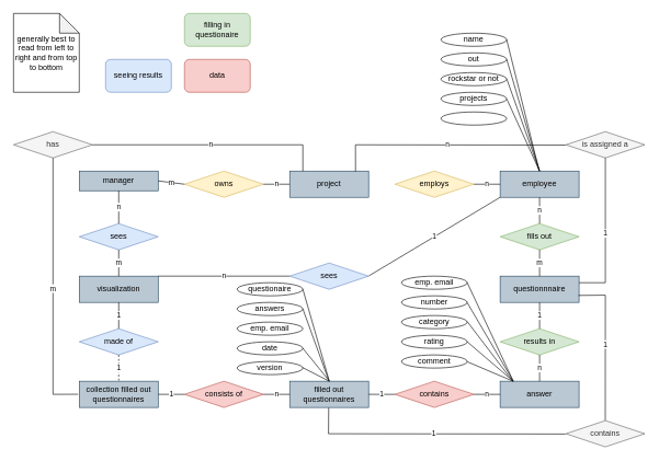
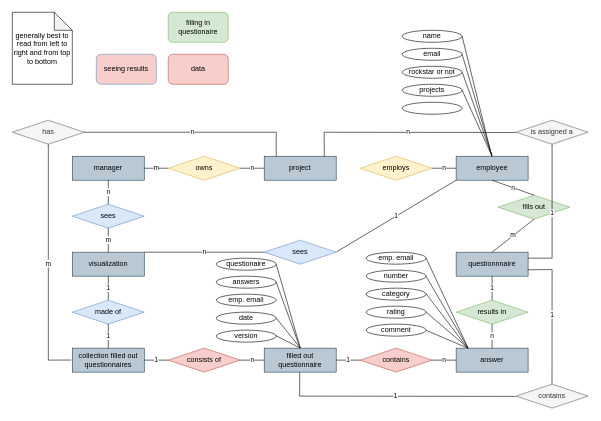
  <mxCell id="0" />
  <mxCell id="1" parent="0" />
- <mxCell id="2" value="&lt;div&gt;filled out &lt;br&gt;&lt;/div&gt;&lt;div&gt;questionnaires&lt;/div&gt;" style="rounded=0;whiteSpace=wrap;html=1;fillColor=#bac8d3;strokeColor=#23445d;" parent="1" vertex="1"><mxGeometry x="440" y="580" width="120" height="40" as="geometry" /></mxCell>
+ <mxCell id="2" value="&lt;div&gt;filled out &lt;br&gt;&lt;/div&gt;&lt;div&gt;questionnaire&lt;/div&gt;" style="rounded=0;whiteSpace=wrap;html=1;fillColor=#bac8d3;strokeColor=#23445d;" parent="1" vertex="1"><mxGeometry x="440" y="580" width="120" height="40" as="geometry" /></mxCell>
  <mxCell id="3" value="answer" style="rounded=0;whiteSpace=wrap;html=1;fillColor=#bac8d3;strokeColor=#23445d;" parent="1" vertex="1"><mxGeometry x="760" y="580" width="120" height="40" as="geometry" /></mxCell>
  <mxCell id="4" value="questionnnaire" style="rounded=0;whiteSpace=wrap;html=1;fillColor=#bac8d3;strokeColor=#23445d;" parent="1" vertex="1"><mxGeometry x="760" y="420" width="120" height="40" as="geometry" /></mxCell>
  <mxCell id="5" value="collection filled out questionnaires" style="rounded=0;whiteSpace=wrap;html=1;fillColor=#bac8d3;strokeColor=#23445d;" parent="1" vertex="1"><mxGeometry x="120" y="580" width="120" height="40" as="geometry" /></mxCell>
  <mxCell id="6" value="project" style="rounded=0;whiteSpace=wrap;html=1;fillColor=#bac8d3;strokeColor=#23445d;" parent="1" vertex="1"><mxGeometry x="440" y="260" width="120" height="40" as="geometry" /></mxCell>
  <mxCell id="7" value="employee" style="rounded=0;whiteSpace=wrap;html=1;fillColor=#bac8d3;strokeColor=#23445d;" parent="1" vertex="1"><mxGeometry x="760" y="260" width="120" height="40" as="geometry" /></mxCell>
- <mxCell id="8" value="manager" style="rounded=0;whiteSpace=wrap;html=1;fillColor=#bac8d3;strokeColor=#23445d;" parent="1" vertex="1"><mxGeometry x="120" y="260" width="120" height="30" as="geometry" /></mxCell>
+ <mxCell id="8" value="manager" style="rounded=0;whiteSpace=wrap;html=1;fillColor=#bac8d3;strokeColor=#23445d;" parent="1" vertex="1"><mxGeometry x="120" y="260" width="120" height="40" as="geometry" /></mxCell>
  <mxCell id="9" value="owns" style="rhombus;whiteSpace=wrap;html=1;fillColor=#fff2cc;strokeColor=#d6b656;" parent="1" vertex="1"><mxGeometry x="280" y="260" width="120" height="40" as="geometry" /></mxCell>
  <mxCell id="10" value="employs" style="rhombus;whiteSpace=wrap;html=1;fillColor=#fff2cc;strokeColor=#d6b656;" parent="1" vertex="1"><mxGeometry x="600" y="260" width="120" height="40" as="geometry" /></mxCell>
- <mxCell id="11" value="fills out" style="rhombus;whiteSpace=wrap;html=1;fillColor=#d5e8d4;strokeColor=#82b366;" parent="1" vertex="1"><mxGeometry x="760" y="340" width="120" height="40" as="geometry" /></mxCell>
+ <mxCell id="11" value="fills out" style="rhombus;whiteSpace=wrap;html=1;fillColor=#d5e8d4;strokeColor=#82b366;" parent="1" vertex="1"><mxGeometry x="830" y="325" width="120" height="40" as="geometry" /></mxCell>
  <mxCell id="12" value="results in" style="rhombus;whiteSpace=wrap;html=1;fillColor=#d5e8d4;strokeColor=#82b366;" parent="1" vertex="1"><mxGeometry x="760" y="500" width="120" height="40" as="geometry" /></mxCell>
  <mxCell id="13" value="contains" style="rhombus;whiteSpace=wrap;html=1;fillColor=#f8cecc;strokeColor=#b85450;" parent="1" vertex="1"><mxGeometry x="600" y="580" width="120" height="40" as="geometry" /></mxCell>
  <mxCell id="14" value="visualization" style="rounded=0;whiteSpace=wrap;html=1;fillColor=#bac8d3;strokeColor=#23445d;" parent="1" vertex="1"><mxGeometry x="120" y="420" width="120" height="40" as="geometry" /></mxCell>
  <mxCell id="15" value="sees" style="rhombus;whiteSpace=wrap;html=1;fillColor=#dae8fc;strokeColor=#6c8ebf;" parent="1" vertex="1"><mxGeometry x="120" y="340" width="120" height="40" as="geometry" /></mxCell>
  <mxCell id="16" value="made of" style="rhombus;whiteSpace=wrap;html=1;fillColor=#dae8fc;strokeColor=#6c8ebf;" parent="1" vertex="1"><mxGeometry x="120" y="500" width="120" height="40" as="geometry" /></mxCell>
  <mxCell id="17" value="consists of" style="rhombus;whiteSpace=wrap;html=1;fillColor=#f8cecc;strokeColor=#b85450;" parent="1" vertex="1"><mxGeometry x="280" y="580" width="120" height="40" as="geometry" /></mxCell>
  <mxCell id="18" value="m" style="endArrow=none;html=1;rounded=0;entryX=0;entryY=0.5;entryDx=0;entryDy=0;exitX=1;exitY=0.5;exitDx=0;exitDy=0;" parent="1" source="8" target="9" edge="1"><mxGeometry width="50" height="50" relative="1" as="geometry"><mxPoint x="430" y="520" as="sourcePoint" /><mxPoint x="480" y="470" as="targetPoint" /></mxGeometry></mxCell>
  <mxCell id="19" value="n" style="endArrow=none;html=1;rounded=0;entryX=0;entryY=0.5;entryDx=0;entryDy=0;exitX=1;exitY=0.5;exitDx=0;exitDy=0;" parent="1" source="9" target="6" edge="1"><mxGeometry width="50" height="50" relative="1" as="geometry"><mxPoint x="430" y="520" as="sourcePoint" /><mxPoint x="480" y="470" as="targetPoint" /></mxGeometry></mxCell>
  <mxCell id="20" value="n" style="endArrow=none;html=1;rounded=0;entryX=0;entryY=0.5;entryDx=0;entryDy=0;exitX=1;exitY=0.5;exitDx=0;exitDy=0;" parent="1" source="10" target="7" edge="1"><mxGeometry width="50" height="50" relative="1" as="geometry"><mxPoint x="430" y="520" as="sourcePoint" /><mxPoint x="480" y="470" as="targetPoint" /></mxGeometry></mxCell>
  <mxCell id="21" value="n" style="endArrow=none;html=1;rounded=0;entryX=0.5;entryY=1;entryDx=0;entryDy=0;exitX=0.5;exitY=0;exitDx=0;exitDy=0;" parent="1" source="11" target="7" edge="1"><mxGeometry width="50" height="50" relative="1" as="geometry"><mxPoint x="430" y="520" as="sourcePoint" /><mxPoint x="480" y="470" as="targetPoint" /></mxGeometry></mxCell>
  <mxCell id="22" value="m" style="endArrow=none;html=1;rounded=0;entryX=0.5;entryY=1;entryDx=0;entryDy=0;exitX=0.5;exitY=0;exitDx=0;exitDy=0;" parent="1" source="4" target="11" edge="1"><mxGeometry width="50" height="50" relative="1" as="geometry"><mxPoint x="430" y="520" as="sourcePoint" /><mxPoint x="480" y="470" as="targetPoint" /></mxGeometry></mxCell>
  <mxCell id="23" value="1" style="endArrow=none;html=1;rounded=0;entryX=0.5;entryY=1;entryDx=0;entryDy=0;exitX=0.5;exitY=0;exitDx=0;exitDy=0;" parent="1" source="12" target="4" edge="1"><mxGeometry width="50" height="50" relative="1" as="geometry"><mxPoint x="430" y="520" as="sourcePoint" /><mxPoint x="480" y="470" as="targetPoint" /></mxGeometry></mxCell>
  <mxCell id="24" value="n" style="endArrow=none;html=1;rounded=0;exitX=0.5;exitY=0;exitDx=0;exitDy=0;entryX=0.5;entryY=1;entryDx=0;entryDy=0;" parent="1" source="3" target="12" edge="1"><mxGeometry width="50" height="50" relative="1" as="geometry"><mxPoint x="430" y="520" as="sourcePoint" /><mxPoint x="480" y="470" as="targetPoint" /></mxGeometry></mxCell>
  <mxCell id="25" value="n" style="endArrow=none;html=1;rounded=0;entryX=1;entryY=0.5;entryDx=0;entryDy=0;exitX=0;exitY=0.5;exitDx=0;exitDy=0;" parent="1" source="3" target="13" edge="1"><mxGeometry width="50" height="50" relative="1" as="geometry"><mxPoint x="430" y="520" as="sourcePoint" /><mxPoint x="480" y="470" as="targetPoint" /></mxGeometry></mxCell>
  <mxCell id="26" value="1" style="endArrow=none;html=1;rounded=0;exitX=1;exitY=0.5;exitDx=0;exitDy=0;entryX=0;entryY=0.5;entryDx=0;entryDy=0;" parent="1" source="2" target="13" edge="1"><mxGeometry width="50" height="50" relative="1" as="geometry"><mxPoint x="430" y="520" as="sourcePoint" /><mxPoint x="480" y="470" as="targetPoint" /></mxGeometry></mxCell>
  <mxCell id="27" value="n" style="endArrow=none;html=1;rounded=0;exitX=1;exitY=0.5;exitDx=0;exitDy=0;entryX=0;entryY=0.5;entryDx=0;entryDy=0;" parent="1" source="17" target="2" edge="1"><mxGeometry width="50" height="50" relative="1" as="geometry"><mxPoint x="430" y="520" as="sourcePoint" /><mxPoint x="480" y="470" as="targetPoint" /></mxGeometry></mxCell>
  <mxCell id="28" value="1" style="endArrow=none;html=1;rounded=0;exitX=1;exitY=0.5;exitDx=0;exitDy=0;entryX=0;entryY=0.5;entryDx=0;entryDy=0;" parent="1" source="5" target="17" edge="1"><mxGeometry width="50" height="50" relative="1" as="geometry"><mxPoint x="430" y="520" as="sourcePoint" /><mxPoint x="480" y="470" as="targetPoint" /></mxGeometry></mxCell>
- <mxCell id="29" value="1" style="endArrow=none;html=1;rounded=0;exitX=0.5;exitY=1;exitDx=0;exitDy=0;entryX=0.5;entryY=0;entryDx=0;entryDy=0;dashed=1;" parent="1" source="16" target="5" edge="1"><mxGeometry width="50" height="50" relative="1" as="geometry"><mxPoint x="430" y="520" as="sourcePoint" /><mxPoint x="480" y="470" as="targetPoint" /></mxGeometry></mxCell>
+ <mxCell id="29" value="1" style="endArrow=none;html=1;rounded=0;exitX=0.5;exitY=1;exitDx=0;exitDy=0;entryX=0.5;entryY=0;entryDx=0;entryDy=0;" parent="1" source="16" target="5" edge="1"><mxGeometry width="50" height="50" relative="1" as="geometry"><mxPoint x="430" y="520" as="sourcePoint" /><mxPoint x="480" y="470" as="targetPoint" /></mxGeometry></mxCell>
  <mxCell id="30" value="1" style="endArrow=none;html=1;rounded=0;entryX=0.5;entryY=1;entryDx=0;entryDy=0;exitX=0.5;exitY=0;exitDx=0;exitDy=0;" parent="1" source="16" target="14" edge="1"><mxGeometry width="50" height="50" relative="1" as="geometry"><mxPoint x="430" y="520" as="sourcePoint" /><mxPoint x="480" y="470" as="targetPoint" /></mxGeometry></mxCell>
  <mxCell id="31" value="m" style="endArrow=none;html=1;rounded=0;exitX=0.5;exitY=1;exitDx=0;exitDy=0;entryX=0.5;entryY=0;entryDx=0;entryDy=0;" parent="1" source="15" target="14" edge="1"><mxGeometry width="50" height="50" relative="1" as="geometry"><mxPoint x="430" y="520" as="sourcePoint" /><mxPoint x="480" y="470" as="targetPoint" /></mxGeometry></mxCell>
  <mxCell id="32" value="n" style="endArrow=none;html=1;rounded=0;exitX=0.5;exitY=0;exitDx=0;exitDy=0;entryX=0.5;entryY=1;entryDx=0;entryDy=0;" parent="1" source="15" target="8" edge="1"><mxGeometry width="50" height="50" relative="1" as="geometry"><mxPoint x="430" y="520" as="sourcePoint" /><mxPoint x="480" y="470" as="targetPoint" /></mxGeometry></mxCell>
  <mxCell id="33" value="&lt;div&gt;is assigned a&lt;/div&gt;" style="rhombus;whiteSpace=wrap;html=1;fillColor=#f5f5f5;strokeColor=#666666;fontColor=#333333;" parent="1" vertex="1"><mxGeometry x="860" y="200" width="120" height="40" as="geometry" /></mxCell>
  <mxCell id="34" value="n" style="endArrow=none;html=1;rounded=0;entryX=-0.003;entryY=0.511;entryDx=0;entryDy=0;entryPerimeter=0;exitX=0.834;exitY=0.011;exitDx=0;exitDy=0;exitPerimeter=0;" parent="1" source="6" target="33" edge="1"><mxGeometry width="50" height="50" relative="1" as="geometry"><mxPoint x="550" y="250" as="sourcePoint" /><mxPoint x="880" y="170" as="targetPoint" /><Array as="points"><mxPoint x="540" y="220" /></Array></mxGeometry></mxCell>
  <mxCell id="35" value="1" style="endArrow=none;html=1;rounded=0;entryX=0.5;entryY=1;entryDx=0;entryDy=0;entryPerimeter=0;" parent="1" target="33" edge="1"><mxGeometry width="50" height="50" relative="1" as="geometry"><mxPoint x="880" y="430" as="sourcePoint" /><mxPoint x="1070" y="330" as="targetPoint" /><Array as="points"><mxPoint x="920" y="430" /></Array></mxGeometry></mxCell>
  <mxCell id="36" value="contains" style="rhombus;whiteSpace=wrap;html=1;fillColor=#f5f5f5;strokeColor=#666666;fontColor=#333333;" parent="1" vertex="1"><mxGeometry x="860" y="640" width="120" height="40" as="geometry" /></mxCell>
  <mxCell id="37" value="1" style="endArrow=none;html=1;rounded=0;entryX=-0.004;entryY=0.511;entryDx=0;entryDy=0;exitX=0.494;exitY=1.011;exitDx=0;exitDy=0;exitPerimeter=0;entryPerimeter=0;" parent="1" source="2" target="36" edge="1"><mxGeometry width="50" height="50" relative="1" as="geometry"><mxPoint x="500" y="630" as="sourcePoint" /><mxPoint x="480" y="470" as="targetPoint" /><Array as="points"><mxPoint x="499" y="660" /></Array></mxGeometry></mxCell>
  <mxCell id="38" value="1" style="endArrow=none;html=1;rounded=0;exitX=0.499;exitY=-0.011;exitDx=0;exitDy=0;exitPerimeter=0;entryX=0.993;entryY=0.735;entryDx=0;entryDy=0;entryPerimeter=0;" parent="1" source="36" target="4" edge="1"><mxGeometry width="50" height="50" relative="1" as="geometry"><mxPoint x="430" y="520" as="sourcePoint" /><mxPoint x="880" y="460" as="targetPoint" /><Array as="points"><mxPoint x="920" y="449" /></Array></mxGeometry></mxCell>
  <mxCell id="39" value="generally best to read from left to right and from top to bottom" style="shape=note;whiteSpace=wrap;html=1;backgroundOutline=1;darkOpacity=0.05;" parent="1" vertex="1"><mxGeometry x="20" y="20" width="100" height="120" as="geometry" /></mxCell>
  <mxCell id="40" value="has" style="rhombus;whiteSpace=wrap;html=1;fillColor=#f5f5f5;strokeColor=#666666;fontColor=#333333;" parent="1" vertex="1"><mxGeometry x="20" y="200" width="120" height="40" as="geometry" /></mxCell>
  <mxCell id="41" value="n" style="endArrow=none;html=1;rounded=0;" parent="1" source="40" edge="1"><mxGeometry width="50" height="50" relative="1" as="geometry"><mxPoint x="100" y="220" as="sourcePoint" /><mxPoint x="460" y="260" as="targetPoint" /><Array as="points"><mxPoint x="460" y="220" /></Array></mxGeometry></mxCell>
  <mxCell id="42" value="m" style="endArrow=none;html=1;rounded=0;entryX=0.5;entryY=1;entryDx=0;entryDy=0;entryPerimeter=0;exitX=-0.014;exitY=0.496;exitDx=0;exitDy=0;exitPerimeter=0;" parent="1" source="5" target="40" edge="1"><mxGeometry width="50" height="50" relative="1" as="geometry"><mxPoint x="100" y="610" as="sourcePoint" /><mxPoint x="200" y="410" as="targetPoint" /><Array as="points"><mxPoint x="80" y="600" /></Array></mxGeometry></mxCell>
  <mxCell id="43" value="sees" style="rhombus;whiteSpace=wrap;html=1;fillColor=#dae8fc;strokeColor=#6c8ebf;" parent="1" vertex="1"><mxGeometry x="440" y="400" width="120" height="40" as="geometry" /></mxCell>
  <mxCell id="44" value="1" style="endArrow=none;html=1;rounded=0;exitX=1.003;exitY=0.49;exitDx=0;exitDy=0;exitPerimeter=0;entryX=0;entryY=1;entryDx=0;entryDy=0;entryPerimeter=0;" parent="1" source="43" target="7" edge="1"><mxGeometry width="50" height="50" relative="1" as="geometry"><mxPoint x="630" y="480" as="sourcePoint" /><mxPoint x="770" y="320" as="targetPoint" /></mxGeometry></mxCell>
  <mxCell id="45" value="n" style="endArrow=none;html=1;rounded=0;" parent="1" target="43" edge="1"><mxGeometry width="50" height="50" relative="1" as="geometry"><mxPoint x="240" y="420" as="sourcePoint" /><mxPoint x="380" y="390" as="targetPoint" /></mxGeometry></mxCell>
  <mxCell id="46" value="filling in questionaire" style="rounded=1;whiteSpace=wrap;html=1;fillColor=#d5e8d4;strokeColor=#82b366;" parent="1" vertex="1"><mxGeometry x="280" y="20" width="100" height="50" as="geometry" /></mxCell>
  <mxCell id="47" value="data" style="rounded=1;whiteSpace=wrap;html=1;fillColor=#f8cecc;strokeColor=#b85450;" parent="1" vertex="1"><mxGeometry x="280" y="90" width="100" height="50" as="geometry" /></mxCell>
- <mxCell id="48" value="seeing results" style="rounded=1;whiteSpace=wrap;html=1;fillColor=#dae8fc;strokeColor=#6c8ebf;" parent="1" vertex="1"><mxGeometry x="160" y="90" width="100" height="50" as="geometry" /></mxCell>
+ <mxCell id="48" value="seeing results" style="rounded=1;whiteSpace=wrap;html=1;fillColor=#f8cecc;strokeColor=#6c8ebf;" parent="1" vertex="1"><mxGeometry x="160" y="90" width="100" height="50" as="geometry" /></mxCell>
  <mxCell id="49" value="date" style="ellipse;whiteSpace=wrap;html=1;" parent="1" vertex="1"><mxGeometry x="360" y="520" width="100" height="20" as="geometry" /></mxCell>
  <mxCell id="50" value="emp. email" style="ellipse;whiteSpace=wrap;html=1;" parent="1" vertex="1"><mxGeometry x="610" y="420" width="100" height="20" as="geometry" /></mxCell>
  <mxCell id="51" value="" style="endArrow=none;html=1;rounded=0;entryX=1;entryY=0.5;entryDx=0;entryDy=0;entryPerimeter=0;" parent="1" target="50" edge="1"><mxGeometry width="50" height="50" relative="1" as="geometry"><mxPoint x="780" y="580" as="sourcePoint" /><mxPoint x="750" y="470" as="targetPoint" /></mxGeometry></mxCell>
  <mxCell id="52" value="number" style="ellipse;whiteSpace=wrap;html=1;" parent="1" vertex="1"><mxGeometry x="610" y="450" width="100" height="20" as="geometry" /></mxCell>
  <mxCell id="53" value="" style="endArrow=none;html=1;rounded=0;entryX=1;entryY=0.525;entryDx=0;entryDy=0;entryPerimeter=0;" parent="1" target="52" edge="1"><mxGeometry width="50" height="50" relative="1" as="geometry"><mxPoint x="780" y="580" as="sourcePoint" /><mxPoint x="730" y="480" as="targetPoint" /></mxGeometry></mxCell>
  <mxCell id="54" value="category" style="ellipse;whiteSpace=wrap;html=1;" parent="1" vertex="1"><mxGeometry x="610" y="480" width="100" height="20" as="geometry" /></mxCell>
  <mxCell id="55" value="rating" style="ellipse;whiteSpace=wrap;html=1;" parent="1" vertex="1"><mxGeometry x="610" y="510" width="100" height="20" as="geometry" /></mxCell>
  <mxCell id="56" value="" style="endArrow=none;html=1;rounded=0;exitX=0.16;exitY=0.003;exitDx=0;exitDy=0;exitPerimeter=0;entryX=1.001;entryY=0.469;entryDx=0;entryDy=0;entryPerimeter=0;" parent="1" source="3" target="54" edge="1"><mxGeometry width="50" height="50" relative="1" as="geometry"><mxPoint x="680" y="510" as="sourcePoint" /><mxPoint x="720" y="490" as="targetPoint" /></mxGeometry></mxCell>
  <mxCell id="57" value="" style="endArrow=none;html=1;rounded=0;exitX=0.165;exitY=-0.005;exitDx=0;exitDy=0;exitPerimeter=0;" parent="1" source="3" edge="1"><mxGeometry width="50" height="50" relative="1" as="geometry"><mxPoint x="760" y="570" as="sourcePoint" /><mxPoint x="710" y="520" as="targetPoint" /></mxGeometry></mxCell>
  <mxCell id="58" value="comment" style="ellipse;whiteSpace=wrap;html=1;" parent="1" vertex="1"><mxGeometry x="610" y="540" width="100" height="20" as="geometry" /></mxCell>
  <mxCell id="59" value="" style="endArrow=none;html=1;rounded=0;exitX=0.165;exitY=0.001;exitDx=0;exitDy=0;exitPerimeter=0;entryX=1.003;entryY=0.526;entryDx=0;entryDy=0;entryPerimeter=0;" parent="1" source="3" target="58" edge="1"><mxGeometry width="50" height="50" relative="1" as="geometry"><mxPoint x="630" y="540" as="sourcePoint" /><mxPoint x="680" y="490" as="targetPoint" /></mxGeometry></mxCell>
  <mxCell id="60" value="name" style="ellipse;whiteSpace=wrap;html=1;" vertex="1" parent="1"><mxGeometry x="670" y="50" width="100" height="20" as="geometry" /></mxCell>
- <mxCell id="61" value="out" style="ellipse;whiteSpace=wrap;html=1;" vertex="1" parent="1"><mxGeometry x="670" y="80" width="100" height="20" as="geometry" /></mxCell>
+ <mxCell id="61" value="email" style="ellipse;whiteSpace=wrap;html=1;" vertex="1" parent="1"><mxGeometry x="670" y="80" width="100" height="20" as="geometry" /></mxCell>
  <mxCell id="62" value="rockstar or not" style="ellipse;whiteSpace=wrap;html=1;" vertex="1" parent="1"><mxGeometry x="670" y="110" width="100" height="20" as="geometry" /></mxCell>
  <mxCell id="63" value="projects" style="ellipse;whiteSpace=wrap;html=1;" vertex="1" parent="1"><mxGeometry x="670" y="140" width="100" height="20" as="geometry" /></mxCell>
  <mxCell id="64" value="" style="ellipse;whiteSpace=wrap;html=1;" vertex="1" parent="1"><mxGeometry x="670" y="170" width="100" height="20" as="geometry" /></mxCell>
  <mxCell id="65" value="" style="endArrow=none;html=1;rounded=0;exitX=0.495;exitY=0;exitDx=0;exitDy=0;exitPerimeter=0;" edge="1" parent="1" source="7"><mxGeometry width="50" height="50" relative="1" as="geometry"><mxPoint x="740" y="280" as="sourcePoint" /><mxPoint x="770" y="60" as="targetPoint" /></mxGeometry></mxCell>
  <mxCell id="66" value="" style="endArrow=none;html=1;rounded=0;" edge="1" parent="1"><mxGeometry width="50" height="50" relative="1" as="geometry"><mxPoint x="820" y="260" as="sourcePoint" /><mxPoint x="770" y="90" as="targetPoint" /></mxGeometry></mxCell>
  <mxCell id="67" value="" style="endArrow=none;html=1;rounded=0;entryX=1.002;entryY=0.5;entryDx=0;entryDy=0;entryPerimeter=0;" edge="1" parent="1" target="62"><mxGeometry width="50" height="50" relative="1" as="geometry"><mxPoint x="820" y="260" as="sourcePoint" /><mxPoint x="790" y="140" as="targetPoint" /></mxGeometry></mxCell>
  <mxCell id="68" value="" style="endArrow=none;html=1;rounded=0;entryX=1.002;entryY=0.52;entryDx=0;entryDy=0;entryPerimeter=0;" edge="1" parent="1" target="63"><mxGeometry width="50" height="50" relative="1" as="geometry"><mxPoint x="820" y="260" as="sourcePoint" /><mxPoint x="790" y="140" as="targetPoint" /></mxGeometry></mxCell>
  <mxCell id="69" value="questionaire" style="ellipse;whiteSpace=wrap;html=1;" vertex="1" parent="1"><mxGeometry x="360" y="430" width="100" height="20" as="geometry" /></mxCell>
  <mxCell id="70" value="answers" style="ellipse;whiteSpace=wrap;html=1;" vertex="1" parent="1"><mxGeometry x="360" y="460" width="100" height="20" as="geometry" /></mxCell>
  <mxCell id="71" value="emp. email" style="ellipse;whiteSpace=wrap;html=1;" vertex="1" parent="1"><mxGeometry x="360" y="490" width="100" height="20" as="geometry" /></mxCell>
  <mxCell id="72" value="version" style="ellipse;whiteSpace=wrap;html=1;" vertex="1" parent="1"><mxGeometry x="360" y="550" width="100" height="20" as="geometry" /></mxCell>
  <mxCell id="73" value="" style="endArrow=none;html=1;rounded=0;exitX=1;exitY=0.5;exitDx=0;exitDy=0;exitPerimeter=0;entryX=0.502;entryY=0.006;entryDx=0;entryDy=0;entryPerimeter=0;" edge="1" parent="1" source="69" target="2"><mxGeometry width="50" height="50" relative="1" as="geometry"><mxPoint x="620" y="470" as="sourcePoint" /><mxPoint x="670" y="420" as="targetPoint" /></mxGeometry></mxCell>
  <mxCell id="74" value="" style="endArrow=none;html=1;rounded=0;entryX=0.498;entryY=-0.006;entryDx=0;entryDy=0;entryPerimeter=0;" edge="1" parent="1" target="2"><mxGeometry width="50" height="50" relative="1" as="geometry"><mxPoint x="460" y="470" as="sourcePoint" /><mxPoint x="580" y="440" as="targetPoint" /></mxGeometry></mxCell>
  <mxCell id="75" value="" style="endArrow=none;html=1;rounded=0;entryX=0.502;entryY=-0.006;entryDx=0;entryDy=0;entryPerimeter=0;" edge="1" parent="1" target="2"><mxGeometry width="50" height="50" relative="1" as="geometry"><mxPoint x="460" y="530" as="sourcePoint" /><mxPoint x="580" y="440" as="targetPoint" /></mxGeometry></mxCell>
  <mxCell id="76" value="" style="endArrow=none;html=1;rounded=0;exitX=0.998;exitY=0.464;exitDx=0;exitDy=0;exitPerimeter=0;" edge="1" parent="1" source="72"><mxGeometry width="50" height="50" relative="1" as="geometry"><mxPoint x="530" y="520" as="sourcePoint" /><mxPoint x="500" y="580" as="targetPoint" /></mxGeometry></mxCell>
